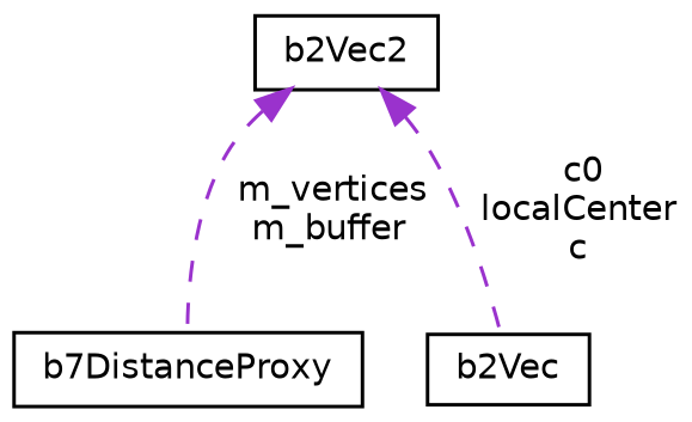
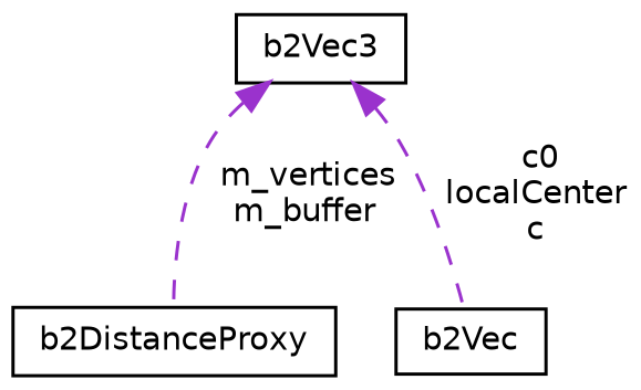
  digraph {
    fontname="DejaVu Sans"
    node [color=black fillcolor=white fontname="DejaVu Sans" fontsize=10 shape=record style=filled]
    edge [color=darkorchid3 dir=back fontname="DejaVu Sans" fontsize=10 labelfontname=Helvetica labelfontsize=10 style=dashed]
-   n1 [height=0.2 label=b7DistanceProxy width=0.4]
-   n2 [height=0.2 label=b2Vec2 width=0.4]
+   n1 [height=0.2 label=b2DistanceProxy width=0.4]
+   n2 [height=0.2 label=b2Vec3 width=0.4]
    n3 [height=0.2 label=b2Vec width=0.4]
    n2 -> n1 [label=" m_vertices\nm_buffer"]
    n2 -> n3 [label=" c0\nlocalCenter\nc"]
  }
